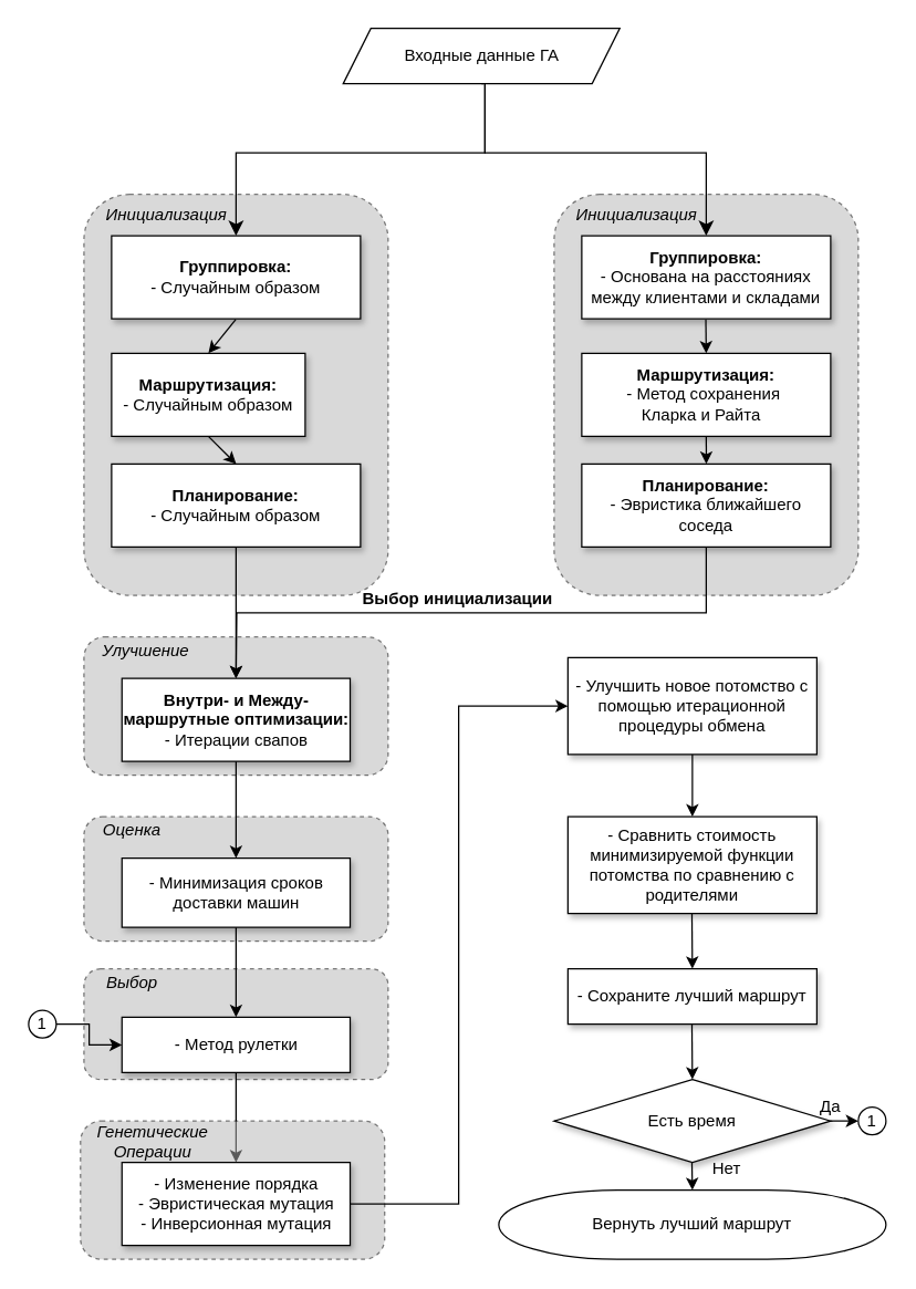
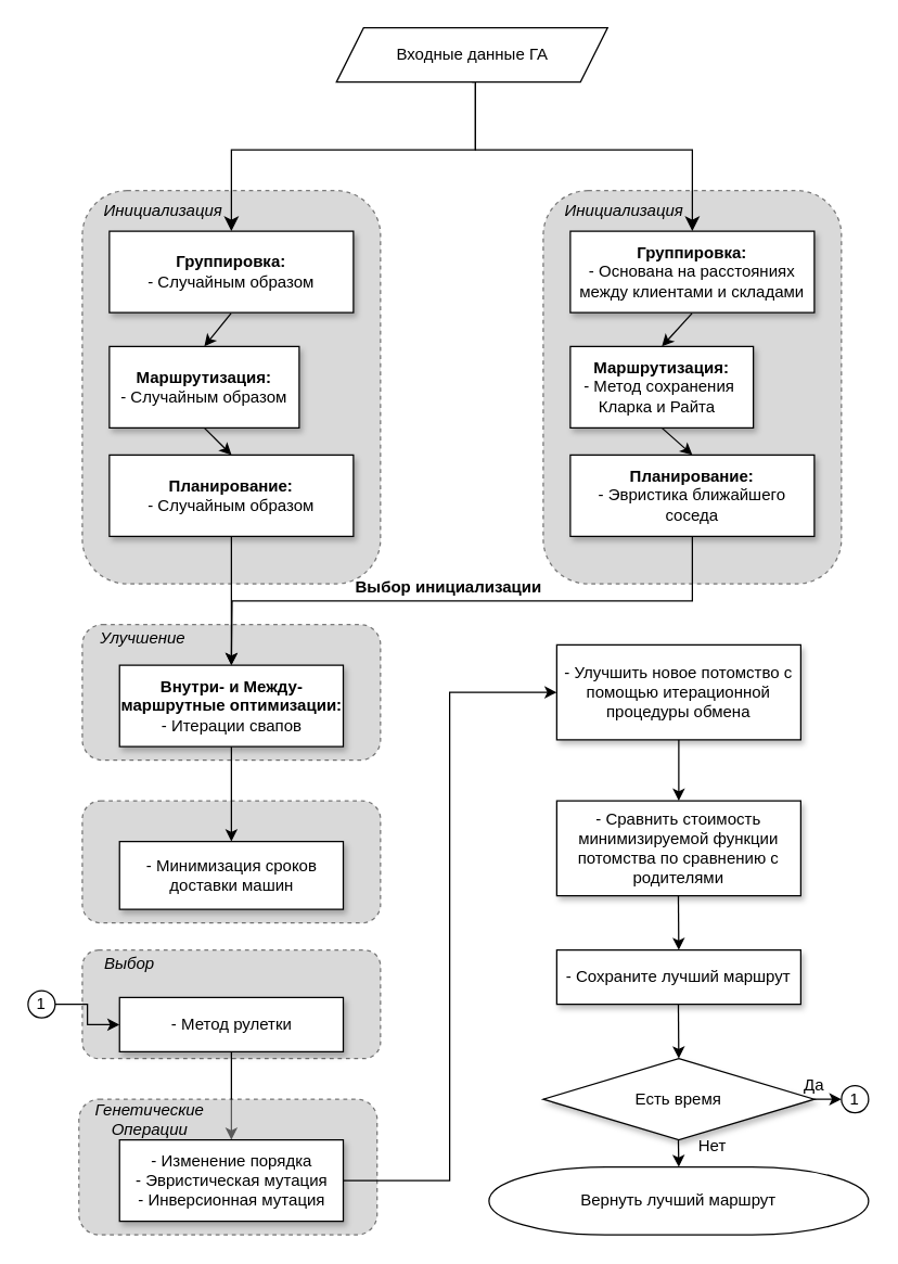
  <mxCell id="0" />
  <mxCell id="1" parent="0" />
  <mxCell id="2" value="" style="rounded=1;whiteSpace=wrap;html=1;dashed=1;opacity=50;fillColor=#B3B3B3;glass=0;shadow=0;labelBackgroundColor=none;" vertex="1" parent="1"><mxGeometry x="60" y="140" width="220" height="290" as="geometry" /></mxCell>
  <mxCell id="3" value="Входные данные ГА" style="shape=parallelogram;perimeter=parallelogramPerimeter;whiteSpace=wrap;html=1;fixedSize=1;" vertex="1" parent="1"><mxGeometry x="247.5" y="20" width="200" height="40" as="geometry" /></mxCell>
  <mxCell id="4" value="&lt;b&gt;Группировка:&lt;/b&gt;&lt;br&gt;- Случайным образом" style="rounded=0;whiteSpace=wrap;html=1;shadow=1;glass=0;" vertex="1" parent="1"><mxGeometry x="80" y="170" width="180" height="60" as="geometry" /></mxCell>
  <mxCell id="5" value="&lt;b&gt;Маршрутизация:&lt;/b&gt;&lt;br&gt;- Случайным образом" style="rounded=0;whiteSpace=wrap;html=1;shadow=1;glass=0;" vertex="1" parent="1"><mxGeometry x="80" y="255" width="140" height="60" as="geometry" /></mxCell>
  <mxCell id="6" value="&lt;b&gt;Планирование:&lt;/b&gt;&lt;br&gt;- Случайным образом" style="rounded=0;whiteSpace=wrap;html=1;shadow=1;glass=0;" vertex="1" parent="1"><mxGeometry x="80" y="335" width="180" height="60" as="geometry" /></mxCell>
  <mxCell id="7" value="" style="endArrow=classic;html=1;rounded=0;entryX=0.5;entryY=0;entryDx=0;entryDy=0;" edge="1" parent="1" target="5"><mxGeometry width="50" height="50" relative="1" as="geometry"><mxPoint x="169.72" y="230.6" as="sourcePoint" /><mxPoint x="170" y="250" as="targetPoint" /></mxGeometry></mxCell>
  <mxCell id="8" value="" style="endArrow=classic;html=1;rounded=0;entryX=0.5;entryY=0;entryDx=0;entryDy=0;exitX=0.5;exitY=1;exitDx=0;exitDy=0;" edge="1" parent="1" source="5"><mxGeometry width="50" height="50" relative="1" as="geometry"><mxPoint x="170" y="320" as="sourcePoint" /><mxPoint x="170.07" y="335" as="targetPoint" /></mxGeometry></mxCell>
  <mxCell id="9" value="" style="edgeStyle=orthogonalEdgeStyle;endArrow=classic;html=1;rounded=0;endSize=8;startSize=8;entryX=0.5;entryY=0;entryDx=0;entryDy=0;" edge="1" parent="1" target="4"><mxGeometry width="50" height="50" relative="1" as="geometry"><mxPoint x="350" y="61" as="sourcePoint" /><mxPoint x="180" y="120" as="targetPoint" /><Array as="points"><mxPoint x="350" y="110" /><mxPoint x="170" y="110" /></Array></mxGeometry></mxCell>
  <mxCell id="10" value="" style="rounded=1;whiteSpace=wrap;html=1;dashed=1;opacity=50;fillColor=#B3B3B3;glass=0;shadow=0;labelBackgroundColor=none;" vertex="1" parent="1"><mxGeometry x="400" y="140" width="220" height="290" as="geometry" /></mxCell>
  <mxCell id="11" value="&lt;b&gt;Группировка:&lt;/b&gt;&lt;br&gt;- Основана на расстояниях между клиентами и складами" style="rounded=0;whiteSpace=wrap;html=1;shadow=1;glass=0;" vertex="1" parent="1"><mxGeometry x="420" y="170" width="180" height="60" as="geometry" /></mxCell>
- <mxCell id="12" value="&lt;b&gt;Маршрутизация:&lt;/b&gt;&lt;br&gt;- Метод сохранения&amp;nbsp;&lt;div&gt;Кларка и Райта&amp;nbsp;&amp;nbsp;&lt;/div&gt;" style="rounded=0;whiteSpace=wrap;html=1;shadow=1;glass=0;" vertex="1" parent="1"><mxGeometry x="420" y="255" width="180" height="60" as="geometry" /></mxCell>
+ <mxCell id="12" value="&lt;b&gt;Маршрутизация:&lt;/b&gt;&lt;br&gt;- Метод сохранения&amp;nbsp;&lt;div&gt;Кларка и Райта&amp;nbsp;&amp;nbsp;&lt;/div&gt;" style="rounded=0;whiteSpace=wrap;html=1;shadow=1;glass=0;" vertex="1" parent="1"><mxGeometry x="420" y="255" width="135" height="60" as="geometry" /></mxCell>
  <mxCell id="13" value="&lt;b&gt;Планирование:&lt;/b&gt;&lt;br&gt;- Эвристика ближайшего соседа" style="rounded=0;whiteSpace=wrap;html=1;shadow=1;glass=0;" vertex="1" parent="1"><mxGeometry x="420" y="335" width="180" height="60" as="geometry" /></mxCell>
  <mxCell id="14" value="" style="endArrow=classic;html=1;rounded=0;entryX=0.5;entryY=0;entryDx=0;entryDy=0;" edge="1" parent="1" target="12"><mxGeometry width="50" height="50" relative="1" as="geometry"><mxPoint x="509.72" y="230.6" as="sourcePoint" /><mxPoint x="510" y="250" as="targetPoint" /></mxGeometry></mxCell>
  <mxCell id="15" value="" style="endArrow=classic;html=1;rounded=0;entryX=0.5;entryY=0;entryDx=0;entryDy=0;exitX=0.5;exitY=1;exitDx=0;exitDy=0;" edge="1" parent="1" source="12"><mxGeometry width="50" height="50" relative="1" as="geometry"><mxPoint x="510" y="320" as="sourcePoint" /><mxPoint x="510.07" y="335" as="targetPoint" /></mxGeometry></mxCell>
  <mxCell id="16" value="" style="edgeStyle=orthogonalEdgeStyle;endArrow=classic;html=1;rounded=0;endSize=8;startSize=8;entryX=0.5;entryY=0;entryDx=0;entryDy=0;exitX=0.5;exitY=1;exitDx=0;exitDy=0;" edge="1" parent="1" target="11" source="3"><mxGeometry width="50" height="50" relative="1" as="geometry"><mxPoint x="350" y="90" as="sourcePoint" /><mxPoint x="500" y="149" as="targetPoint" /><Array as="points"><mxPoint x="350" y="60" /><mxPoint x="350" y="110" /><mxPoint x="510" y="110" /></Array></mxGeometry></mxCell>
  <mxCell id="17" value="" style="rounded=1;whiteSpace=wrap;html=1;dashed=1;opacity=50;fillColor=#B3B3B3;glass=0;shadow=0;labelBackgroundColor=none;" vertex="1" parent="1"><mxGeometry x="60" y="460" width="220" height="100" as="geometry" /></mxCell>
  <mxCell id="18" value="&lt;b&gt;Внутри- и Между-маршрутные оптимизации:&lt;/b&gt;&lt;div&gt;- Итерации свапов&lt;/div&gt;" style="rounded=0;whiteSpace=wrap;html=1;shadow=1;glass=0;" vertex="1" parent="1"><mxGeometry x="87.5" y="490" width="165" height="60" as="geometry" /></mxCell>
  <mxCell id="19" value="" style="rounded=1;whiteSpace=wrap;html=1;dashed=1;opacity=50;fillColor=#B3B3B3;glass=0;shadow=0;labelBackgroundColor=none;" vertex="1" parent="1"><mxGeometry x="60" y="590" width="220" height="90" as="geometry" /></mxCell>
  <mxCell id="20" value="- Минимизация сроков доставки машин" style="rounded=0;whiteSpace=wrap;html=1;shadow=1;glass=0;" vertex="1" parent="1"><mxGeometry x="87.5" y="620" width="165" height="50" as="geometry" /></mxCell>
  <mxCell id="21" value="" style="rounded=1;whiteSpace=wrap;html=1;dashed=1;opacity=50;fillColor=#B3B3B3;glass=0;shadow=0;labelBackgroundColor=none;" vertex="1" parent="1"><mxGeometry x="60" y="700" width="220" height="80" as="geometry" /></mxCell>
  <mxCell id="22" style="edgeStyle=orthogonalEdgeStyle;rounded=0;orthogonalLoop=1;jettySize=auto;html=1;exitX=0.5;exitY=1;exitDx=0;exitDy=0;entryX=0.5;entryY=0;entryDx=0;entryDy=0;" edge="1" parent="1" source="23" target="25"><mxGeometry relative="1" as="geometry" /></mxCell>
  <mxCell id="23" value="-&amp;nbsp;Метод рулетки" style="rounded=0;whiteSpace=wrap;html=1;shadow=1;glass=0;" vertex="1" parent="1"><mxGeometry x="87.5" y="735" width="165" height="40" as="geometry" /></mxCell>
  <mxCell id="24" value="" style="rounded=1;whiteSpace=wrap;html=1;dashed=1;opacity=50;fillColor=#B3B3B3;glass=0;shadow=0;labelBackgroundColor=none;" vertex="1" parent="1"><mxGeometry x="57.5" y="810" width="220" height="100" as="geometry" /></mxCell>
  <mxCell id="25" value="- Изменение порядка&lt;div&gt;- Эвристическая мутация&lt;/div&gt;&lt;div&gt;- Инверсионная мутация&lt;/div&gt;" style="rounded=0;whiteSpace=wrap;html=1;shadow=1;glass=0;" vertex="1" parent="1"><mxGeometry x="87.5" y="840" width="165" height="60" as="geometry" /></mxCell>
  <mxCell id="26" value="&lt;div&gt;- Улучшить новое&amp;nbsp;&lt;span style=&quot;background-color: transparent; color: light-dark(rgb(0, 0, 0), rgb(255, 255, 255));&quot;&gt;потомство с помощью итерационной&lt;/span&gt;&lt;/div&gt;&lt;div&gt;процедуры обмена&lt;/div&gt;" style="rounded=0;whiteSpace=wrap;html=1;shadow=1;" vertex="1" parent="1"><mxGeometry x="410" y="475" width="180" height="70" as="geometry" /></mxCell>
  <mxCell id="27" value="- Сравнить стоимость минимизируемой функции потомства по сравнению с родителями" style="rounded=0;whiteSpace=wrap;html=1;shadow=1;" vertex="1" parent="1"><mxGeometry x="410" y="590" width="180" height="70" as="geometry" /></mxCell>
  <mxCell id="28" value="- Сохраните лучший маршрут" style="rounded=0;whiteSpace=wrap;html=1;shadow=1;" vertex="1" parent="1"><mxGeometry x="410" y="700" width="180" height="40" as="geometry" /></mxCell>
  <mxCell id="29" style="edgeStyle=orthogonalEdgeStyle;rounded=0;orthogonalLoop=1;jettySize=auto;html=1;exitX=1;exitY=0.5;exitDx=0;exitDy=0;entryX=0;entryY=0.5;entryDx=0;entryDy=0;" edge="1" parent="1" source="30" target="51"><mxGeometry relative="1" as="geometry" /></mxCell>
  <mxCell id="30" value="Есть время" style="rhombus;whiteSpace=wrap;html=1;shadow=1;" vertex="1" parent="1"><mxGeometry x="400" y="780" width="200" height="60" as="geometry" /></mxCell>
  <mxCell id="31" value="Вернуть лучший маршрут" style="strokeWidth=1;html=1;shape=mxgraph.flowchart.terminator;whiteSpace=wrap;" vertex="1" parent="1"><mxGeometry x="360" y="860" width="280" height="50" as="geometry" /></mxCell>
  <mxCell id="32" value="" style="endArrow=classic;html=1;rounded=0;exitX=0.5;exitY=1;exitDx=0;exitDy=0;entryX=0.5;entryY=0;entryDx=0;entryDy=0;" edge="1" parent="1" source="6" target="18"><mxGeometry width="50" height="50" relative="1" as="geometry"><mxPoint x="280" y="450" as="sourcePoint" /><mxPoint x="330" y="400" as="targetPoint" /></mxGeometry></mxCell>
  <mxCell id="33" value="" style="endArrow=classic;html=1;rounded=0;exitX=0.5;exitY=1;exitDx=0;exitDy=0;edgeStyle=orthogonalEdgeStyle;" edge="1" parent="1" source="13"><mxGeometry width="50" height="50" relative="1" as="geometry"><mxPoint x="280" y="450" as="sourcePoint" /><mxPoint x="170" y="490" as="targetPoint" /></mxGeometry></mxCell>
  <mxCell id="34" value="&lt;b&gt;Выбор инициализации&lt;/b&gt;" style="text;html=1;align=center;verticalAlign=middle;resizable=0;points=[];autosize=1;strokeColor=none;fillColor=none;" vertex="1" parent="1"><mxGeometry x="250" y="418" width="160" height="30" as="geometry" /></mxCell>
  <mxCell id="35" value="" style="endArrow=classic;html=1;rounded=0;exitX=0.5;exitY=1;exitDx=0;exitDy=0;" edge="1" parent="1" source="18" target="20"><mxGeometry width="50" height="50" relative="1" as="geometry"><mxPoint x="280" y="540" as="sourcePoint" /><mxPoint x="330" y="490" as="targetPoint" /></mxGeometry></mxCell>
- <mxCell id="36" value="" style="endArrow=classic;html=1;rounded=0;exitX=0.5;exitY=1;exitDx=0;exitDy=0;entryX=0.5;entryY=0;entryDx=0;entryDy=0;" edge="1" parent="1" source="20" target="23"><mxGeometry width="50" height="50" relative="1" as="geometry"><mxPoint x="167.18" y="660" as="sourcePoint" /><mxPoint x="167.18" y="730" as="targetPoint" /></mxGeometry></mxCell>
  <mxCell id="37" value="" style="endArrow=classic;html=1;rounded=0;exitX=1;exitY=0.5;exitDx=0;exitDy=0;entryX=0;entryY=0.5;entryDx=0;entryDy=0;edgeStyle=elbowEdgeStyle;" edge="1" parent="1" source="25" target="26"><mxGeometry width="50" height="50" relative="1" as="geometry"><mxPoint x="280" y="690" as="sourcePoint" /><mxPoint x="330" y="640" as="targetPoint" /></mxGeometry></mxCell>
  <mxCell id="38" value="" style="endArrow=classic;html=1;rounded=0;exitX=0.5;exitY=1;exitDx=0;exitDy=0;entryX=0.5;entryY=0;entryDx=0;entryDy=0;" edge="1" parent="1" source="26" target="27"><mxGeometry width="50" height="50" relative="1" as="geometry"><mxPoint x="280" y="690" as="sourcePoint" /><mxPoint x="330" y="640" as="targetPoint" /></mxGeometry></mxCell>
  <mxCell id="39" value="" style="endArrow=classic;html=1;rounded=0;exitX=0.5;exitY=1;exitDx=0;exitDy=0;" edge="1" parent="1"><mxGeometry width="50" height="50" relative="1" as="geometry"><mxPoint x="499.68" y="660" as="sourcePoint" /><mxPoint x="500" y="700" as="targetPoint" /></mxGeometry></mxCell>
  <mxCell id="40" value="" style="endArrow=classic;html=1;rounded=0;exitX=0.5;exitY=1;exitDx=0;exitDy=0;" edge="1" parent="1"><mxGeometry width="50" height="50" relative="1" as="geometry"><mxPoint x="499.68" y="740" as="sourcePoint" /><mxPoint x="500" y="780" as="targetPoint" /></mxGeometry></mxCell>
  <mxCell id="41" value="" style="endArrow=classic;html=1;rounded=0;exitX=0.5;exitY=1;exitDx=0;exitDy=0;" edge="1" parent="1"><mxGeometry width="50" height="50" relative="1" as="geometry"><mxPoint x="499.68" y="840" as="sourcePoint" /><mxPoint x="500" y="860" as="targetPoint" /></mxGeometry></mxCell>
  <mxCell id="42" value="&lt;i&gt;Инициализация&lt;/i&gt;" style="text;html=1;align=center;verticalAlign=middle;whiteSpace=wrap;rounded=0;" vertex="1" parent="1"><mxGeometry x="70" y="150" width="100" height="10" as="geometry" /></mxCell>
  <mxCell id="43" value="&lt;i&gt;Инициализация&lt;/i&gt;" style="text;html=1;align=center;verticalAlign=middle;whiteSpace=wrap;rounded=0;" vertex="1" parent="1"><mxGeometry x="410" y="150" width="100" height="10" as="geometry" /></mxCell>
  <mxCell id="44" value="&lt;i&gt;Улучшение&lt;/i&gt;" style="text;html=1;align=center;verticalAlign=middle;whiteSpace=wrap;rounded=0;" vertex="1" parent="1"><mxGeometry x="70" y="465" width="70" height="10" as="geometry" /></mxCell>
- <mxCell id="45" value="&lt;i&gt;Оценка&lt;/i&gt;" style="text;html=1;align=center;verticalAlign=middle;whiteSpace=wrap;rounded=0;" vertex="1" parent="1"><mxGeometry x="70" y="590" width="50" height="20" as="geometry" /></mxCell>
  <mxCell id="46" value="&lt;i&gt;Выбор&lt;/i&gt;" style="text;html=1;align=center;verticalAlign=middle;whiteSpace=wrap;rounded=0;" vertex="1" parent="1"><mxGeometry x="70" y="700" width="50" height="20" as="geometry" /></mxCell>
  <mxCell id="47" value="&lt;div&gt;&lt;i&gt;Генетические&lt;/i&gt;&lt;/div&gt;&lt;div&gt;&lt;i&gt;Операции&lt;/i&gt;&lt;/div&gt;" style="text;html=1;align=center;verticalAlign=middle;whiteSpace=wrap;rounded=0;" vertex="1" parent="1"><mxGeometry x="80" y="810" width="60" height="30" as="geometry" /></mxCell>
  <mxCell id="48" value="Нет" style="text;html=1;align=center;verticalAlign=middle;whiteSpace=wrap;rounded=0;" vertex="1" parent="1"><mxGeometry x="500" y="840" width="50" height="10" as="geometry" /></mxCell>
  <mxCell id="49" style="edgeStyle=orthogonalEdgeStyle;rounded=0;orthogonalLoop=1;jettySize=auto;html=1;entryX=0;entryY=0.5;entryDx=0;entryDy=0;" edge="1" parent="1" source="50" target="23"><mxGeometry relative="1" as="geometry" /></mxCell>
  <mxCell id="50" value="1" style="ellipse;whiteSpace=wrap;html=1;aspect=fixed;" vertex="1" parent="1"><mxGeometry x="20" y="730" width="20" height="20" as="geometry" /></mxCell>
  <mxCell id="51" value="1" style="ellipse;whiteSpace=wrap;html=1;aspect=fixed;" vertex="1" parent="1"><mxGeometry x="620" y="800" width="20" height="20" as="geometry" /></mxCell>
  <mxCell id="52" value="Да" style="text;html=1;align=center;verticalAlign=middle;whiteSpace=wrap;rounded=0;" vertex="1" parent="1"><mxGeometry x="590" y="790" width="20" height="20" as="geometry" /></mxCell>
